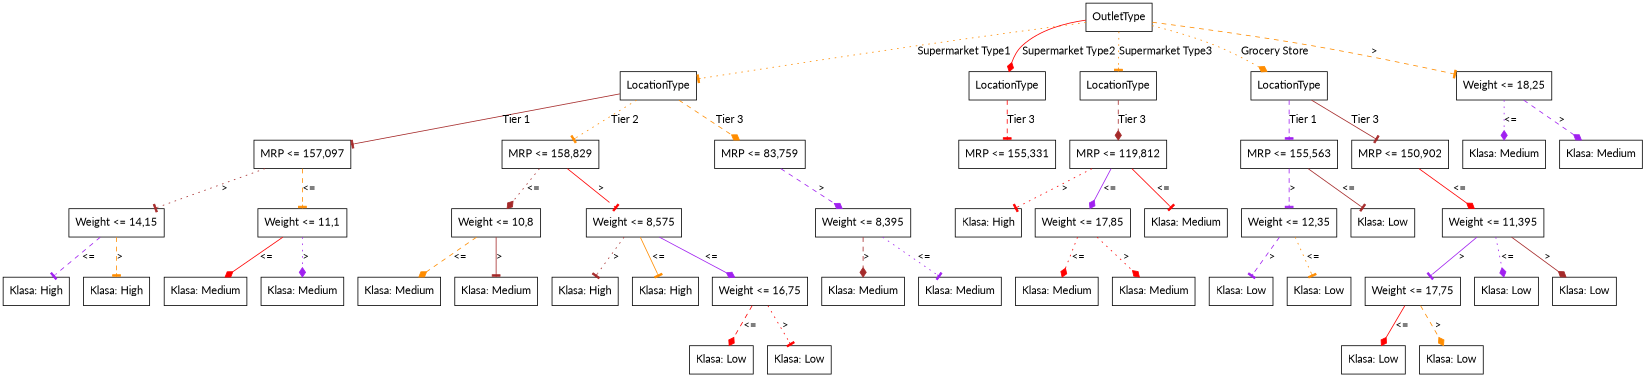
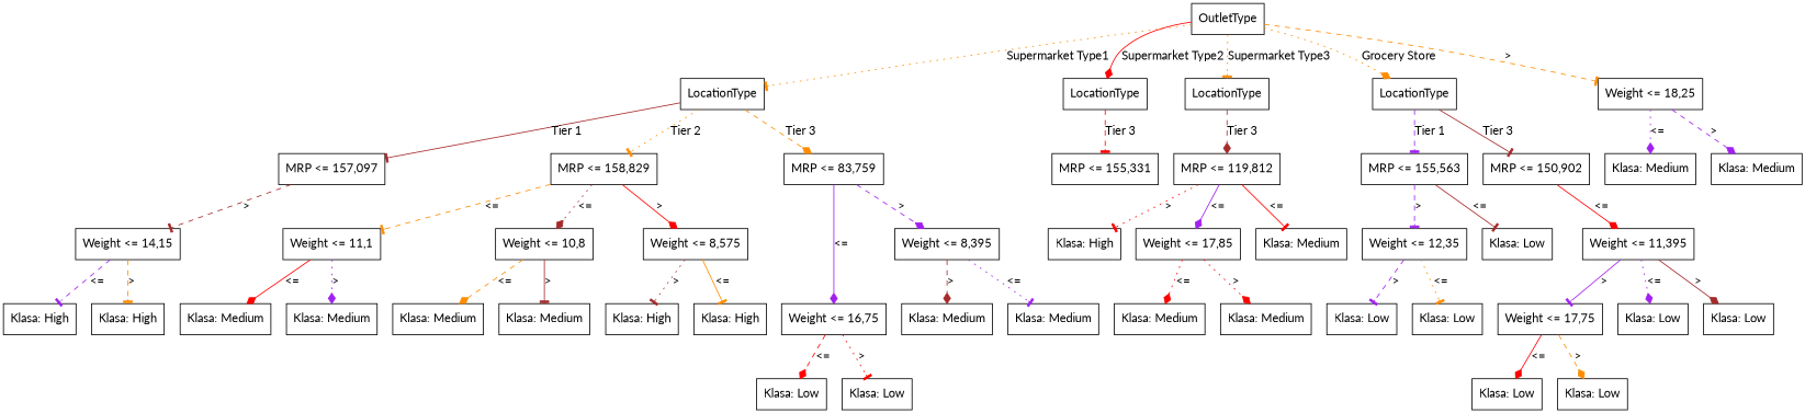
  digraph {
    fontname=Lato
    node [fontname=Lato shape=box]
    edge [arrowhead=tee color=purple fontname=Lato style=dotted]
    n1 [label=OutletType]
    n2 [label=LocationType]
    n3 [label=LocationType]
    n4 [label=LocationType]
    n5 [label=LocationType]
    n6 [label="Weight <= 18,25"]
    n7 [label="MRP <= 157,097"]
    n8 [label="MRP <= 158,829"]
    n9 [label="MRP <= 83,759"]
    n10 [label="MRP <= 155,331"]
    n11 [label="MRP <= 119,812"]
    n12 [label="MRP <= 155,563"]
    n13 [label="MRP <= 150,902"]
    n14 [label="Weight <= 14,15"]
    n15 [label="Weight <= 10,8"]
    n16 [label="Weight <= 11,1"]
    n17 [label="Weight <= 8,575"]
    n18 [label="Weight <= 16,75"]
    n19 [label="Weight <= 8,395"]
    n20 [label="Klasa: Medium"]
    n21 [label="Klasa: Medium"]
    n22 [label="Klasa: High"]
    n23 [label="Klasa: High"]
    n24 [label="Klasa: Medium"]
    n25 [label="Klasa: Medium"]
    n26 [label="Klasa: High"]
    n27 [label="Klasa: High"]
    n28 [label="Klasa: Low"]
    n29 [label="Klasa: Low"]
    n30 [label="Klasa: Medium"]
    n31 [label="Klasa: Medium"]
    n32 [label="Weight <= 17,85"]
    n33 [label="Klasa: Medium"]
    n34 [label="Klasa: Medium"]
    n35 [label="Klasa: Medium"]
    n36 [label="Klasa: Medium"]
    n37 [label="Klasa: Medium"]
    n38 [label="Klasa: High"]
    n39 [label="Klasa: Low"]
    n40 [label="Weight <= 12,35"]
    n41 [label="Weight <= 11,395"]
    n42 [label="Klasa: Low"]
    n43 [label="Klasa: Low"]
    n44 [label="Weight <= 17,75"]
    n45 [label="Klasa: Low"]
    n46 [label="Klasa: Low"]
    n47 [label="Klasa: Low"]
    n48 [label="Klasa: Low"]
    n1 -> n2 [color=darkorange label="Supermarket Type1"]
    n1 -> n3 [arrowhead=diamond color=red label="Supermarket Type2" style=solid]
    n1 -> n4 [color=darkorange label="Supermarket Type3"]
    n1 -> n5 [arrowhead=diamond color=darkorange label="Grocery Store"]
    n1 -> n6 [color=darkorange label=">" style=dashed]
    n2 -> n7 [color=brown label="Tier 1" style=solid]
    n2 -> n8 [color=darkorange label="Tier 2"]
    n2 -> n9 [arrowhead=diamond color=darkorange label="Tier 3" style=dashed]
    n3 -> n10 [color=red label="Tier 3" style=dashed]
    n4 -> n11 [arrowhead=diamond color=brown label="Tier 3" style=dashed]
    n5 -> n12 [label="Tier 1" style=dashed]
    n5 -> n13 [color=brown label="Tier 3" style=solid]
    n6 -> n35 [arrowhead=diamond label="<="]
    n6 -> n36 [arrowhead=diamond label=">" style=dashed]
-   n7 -> n14 [color=brown label=">"]
+   n7 -> n14 [color=brown label=">" style=dashed]
    n8 -> n15 [arrowhead=diamond color=brown label="<="]
-   n7 -> n16 [color=darkorange label="<=" style=dashed]
-   n8 -> n17 [color=red label=">" style=solid]
-   n17 -> n18 [arrowhead=diamond label="<=" style=solid]
+   n8 -> n16 [color=darkorange label="<=" style=dashed]
+   n8 -> n17 [arrowhead=diamond color=red label=">" style=solid]
+   n9 -> n18 [arrowhead=diamond label="<=" style=solid]
    n9 -> n19 [arrowhead=diamond label=">" style=dashed]
    n11 -> n32 [arrowhead=diamond label="<=" style=solid]
    n11 -> n37 [color=red label="<=" style=solid]
    n11 -> n38 [color=red label=">"]
    n12 -> n39 [color=brown label="<=" style=solid]
    n12 -> n40 [label=">" style=dashed]
    n13 -> n41 [arrowhead=diamond color=red label="<=" style=solid]
    n14 -> n22 [label="<=" style=dashed]
    n14 -> n23 [color=darkorange label=">" style=dashed]
    n15 -> n20 [arrowhead=diamond color=darkorange label="<=" style=dashed]
    n15 -> n21 [color=brown label=">" style=solid]
    n16 -> n24 [arrowhead=diamond color=red label="<=" style=solid]
    n16 -> n25 [arrowhead=diamond label=">"]
    n17 -> n26 [color=darkorange label="<=" style=solid]
    n17 -> n27 [color=brown label=">"]
    n18 -> n28 [arrowhead=diamond color=red label="<=" style=dashed]
    n18 -> n29 [color=red label=">"]
    n19 -> n30 [label="<="]
    n19 -> n31 [arrowhead=diamond color=brown label=">" style=dashed]
    n32 -> n33 [arrowhead=diamond color=red label="<="]
    n32 -> n34 [arrowhead=diamond color=red label=">"]
    n40 -> n42 [color=darkorange label="<="]
    n40 -> n43 [label=">" style=dashed]
    n41 -> n44 [label=">" style=solid]
    n41 -> n45 [arrowhead=diamond label="<="]
    n41 -> n46 [arrowhead=diamond color=brown label=">" style=solid]
    n44 -> n47 [arrowhead=diamond color=red label="<=" style=solid]
    n44 -> n48 [arrowhead=diamond color=darkorange label=">" style=dashed]
  }
